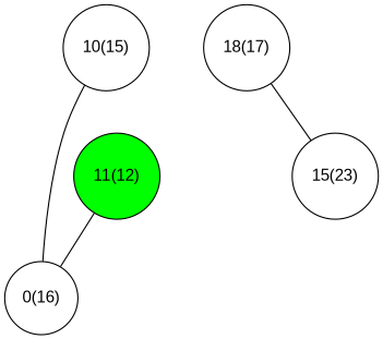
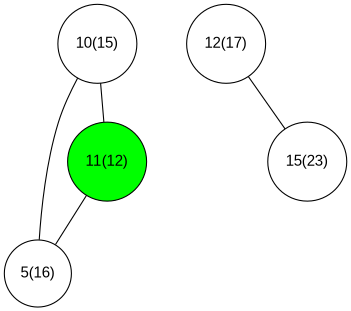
  graph {
    fontname="Liberation Sans"
    node [fillcolor="#FFFFFF" fontname="Liberation Sans" shape=circle style=filled]
    edge [fontname="Liberation Sans"]
    n1 [label="10(15)"]
-   n2 [label="0(16)"]
+   n2 [label="5(16)"]
    n3 [fillcolor="#00FF00" label="11(12)"]
    NIL3 [style=invis fillcolor="" shape=""]
-   n5 [label="18(17)"]
+   n5 [label="12(17)"]
    NIL4 [style=invis fillcolor="" shape=""]
    n7 [label="15(23)"]
    n1 -- n2
+   n1 -- n3
    n3 -- n2
    n3 -- NIL3 [style=invis]
    n5 -- NIL4 [style=invis]
    n5 -- n7
  }
